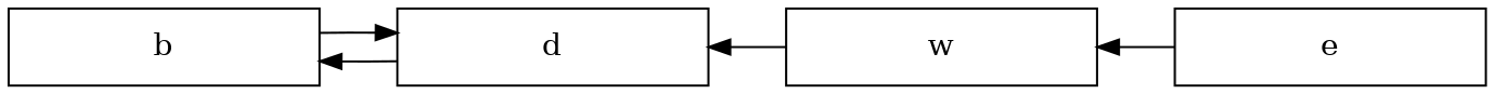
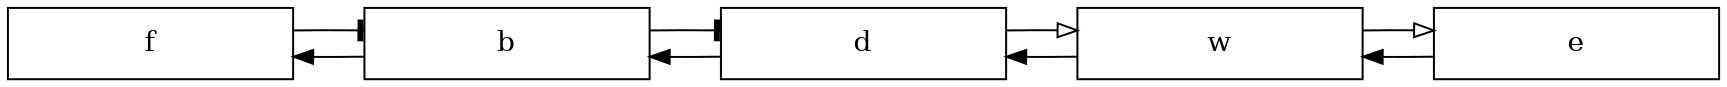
  digraph {
    rankdir=LR
    fontname="DejaVu Serif"
    node [shape=box fontname="DejaVu Serif"]
    edge [fontname="DejaVu Serif"]
+   n1 [label=f width=2.0]
    n2 [label=b width=2.0]
    n3 [label=d width=2.0]
    n4 [label=w width=2.0]
    n5 [label=e width=2.0]
+   n1 -> n2 [dir=back]
+   n1 -> n2 [arrowhead=tee]
    n2 -> n3 [dir=back]
-   n2 -> n3 [arrowhead=normal]
+   n2 -> n3 [arrowhead=tee]
    n3 -> n4 [dir=back]
+   n3 -> n4 [arrowhead=onormal]
    n4 -> n5 [dir=back]
+   n4 -> n5 [arrowhead=onormal]
  }
